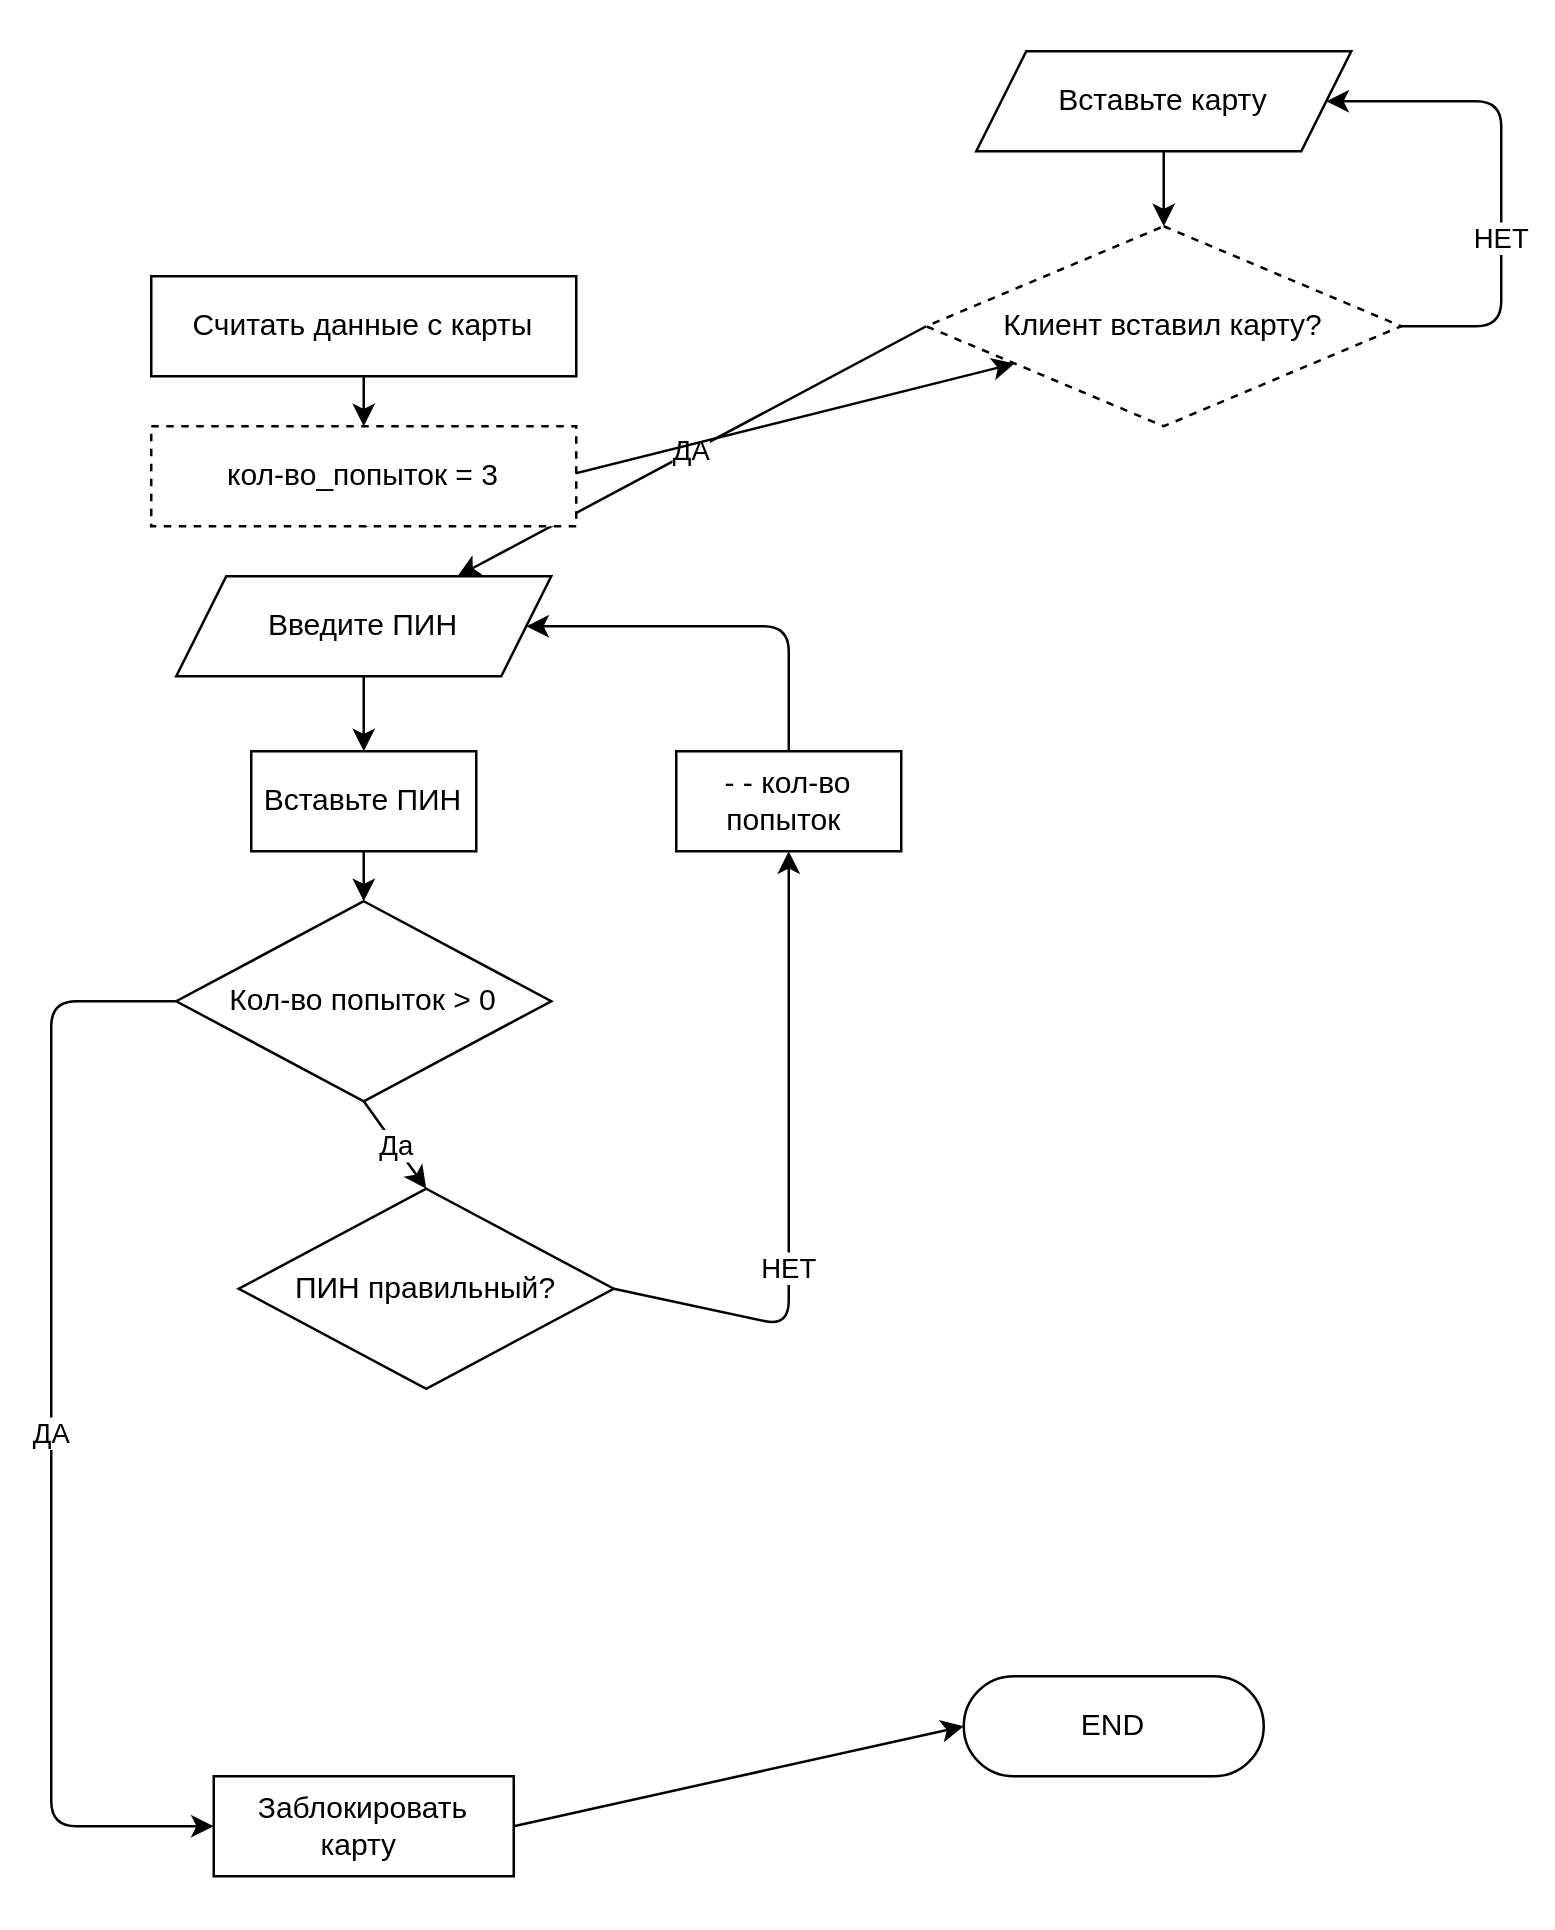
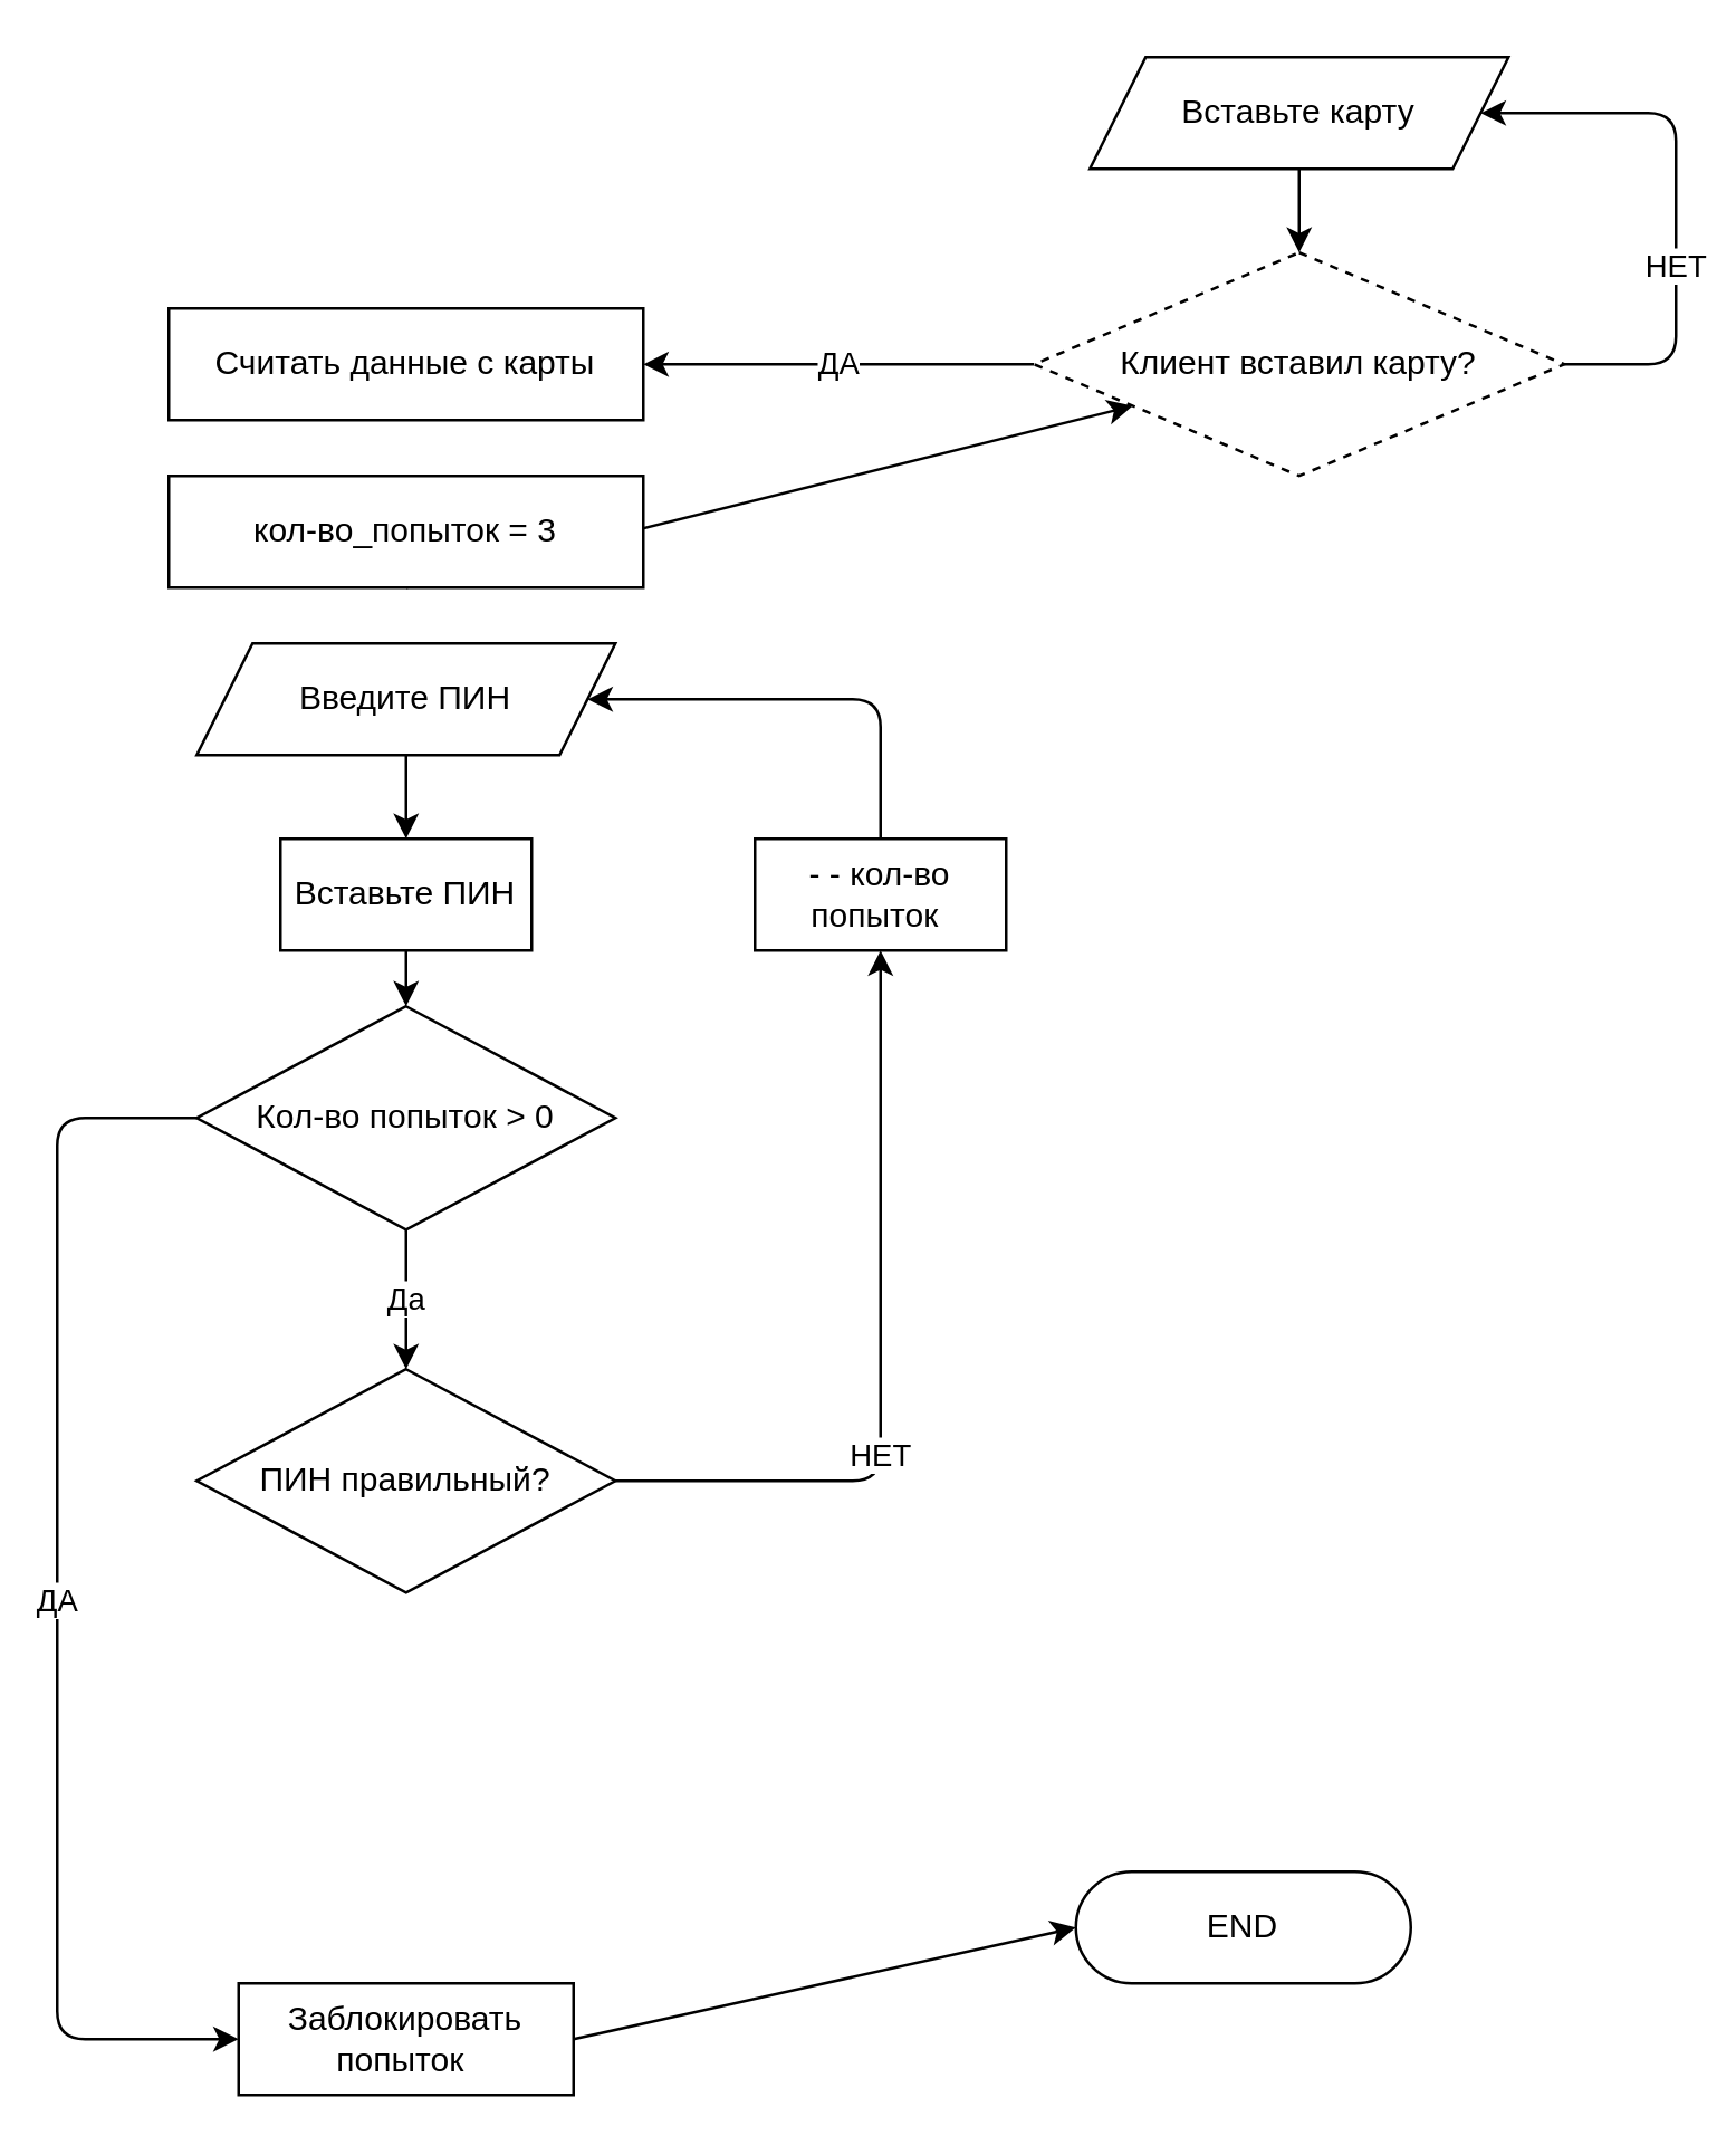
  <mxCell id="0" />
  <mxCell id="1" parent="0" />
  <mxCell id="2" value="END" style="rounded=1;whiteSpace=wrap;html=1;arcSize=50;" parent="1" vertex="1"><mxGeometry x="385" y="670" width="120" height="40" as="geometry" /></mxCell>
  <mxCell id="3" style="edgeStyle=none;html=1;exitX=0.5;exitY=1;exitDx=0;exitDy=0;entryX=0.5;entryY=0;entryDx=0;entryDy=0;" edge="1" parent="1" source="4" target="9"><mxGeometry relative="1" as="geometry" /></mxCell>
  <mxCell id="4" value="Вставьте карту" style="shape=parallelogram;perimeter=parallelogramPerimeter;whiteSpace=wrap;html=1;fixedSize=1;" vertex="1" parent="1"><mxGeometry x="390" y="20" width="150" height="40" as="geometry" /></mxCell>
- <mxCell id="5" style="edgeStyle=none;html=1;exitX=0.5;exitY=1;exitDx=0;exitDy=0;entryX=0.5;entryY=0;entryDx=0;entryDy=0;" edge="1" parent="1" source="6" target="17"><mxGeometry relative="1" as="geometry" /></mxCell>
  <mxCell id="6" value="Считать данные с карты" style="rounded=0;whiteSpace=wrap;html=1;" vertex="1" parent="1"><mxGeometry x="60" y="110" width="170" height="40" as="geometry" /></mxCell>
- <mxCell id="7" value="ДА" style="edgeStyle=none;html=1;exitX=0;exitY=0.5;exitDx=0;exitDy=0;" edge="1" parent="1" source="9" target="11"><mxGeometry relative="1" as="geometry" /></mxCell>
+ <mxCell id="7" value="ДА" style="edgeStyle=none;html=1;exitX=0;exitY=0.5;exitDx=0;exitDy=0;entryX=1;entryY=0.5;entryDx=0;entryDy=0;" edge="1" parent="1" source="9" target="6"><mxGeometry relative="1" as="geometry" /></mxCell>
  <mxCell id="8" value="НЕТ" style="edgeStyle=none;html=1;exitX=1;exitY=0.5;exitDx=0;exitDy=0;entryX=1;entryY=0.5;entryDx=0;entryDy=0;" edge="1" parent="1" source="9" target="4"><mxGeometry x="-0.25" relative="1" as="geometry"><Array as="points"><mxPoint x="600" y="130" /><mxPoint x="600" y="40" /></Array><mxPoint as="offset" /></mxGeometry></mxCell>
  <mxCell id="9" value="Клиент вставил карту?" style="rhombus;whiteSpace=wrap;html=1;dashed=1;" vertex="1" parent="1"><mxGeometry x="370" y="90" width="190" height="80" as="geometry" /></mxCell>
  <mxCell id="10" style="edgeStyle=none;html=1;exitX=0.5;exitY=1;exitDx=0;exitDy=0;entryX=0.5;entryY=0;entryDx=0;entryDy=0;" edge="1" parent="1" source="11" target="13"><mxGeometry relative="1" as="geometry" /></mxCell>
  <mxCell id="11" value="Введите ПИН" style="shape=parallelogram;perimeter=parallelogramPerimeter;whiteSpace=wrap;html=1;fixedSize=1;" vertex="1" parent="1"><mxGeometry x="70" y="230" width="150" height="40" as="geometry" /></mxCell>
  <mxCell id="12" style="edgeStyle=none;html=1;exitX=0.5;exitY=1;exitDx=0;exitDy=0;entryX=0.5;entryY=0;entryDx=0;entryDy=0;" edge="1" parent="1" source="13" target="22"><mxGeometry relative="1" as="geometry" /></mxCell>
  <mxCell id="13" value="Вставьте ПИН" style="rounded=0;whiteSpace=wrap;html=1;" vertex="1" parent="1"><mxGeometry x="100" y="300" width="90" height="40" as="geometry" /></mxCell>
  <mxCell id="14" value="НЕТ" style="edgeStyle=none;html=1;exitX=1;exitY=0.5;exitDx=0;exitDy=0;entryX=0.5;entryY=1;entryDx=0;entryDy=0;" edge="1" parent="1" source="15" target="19"><mxGeometry x="-0.273" relative="1" as="geometry"><Array as="points"><mxPoint x="315" y="530" /></Array><mxPoint as="offset" /></mxGeometry></mxCell>
- <mxCell id="15" value="ПИН правильный?" style="rhombus;whiteSpace=wrap;html=1;" vertex="1" parent="1"><mxGeometry x="95" y="475" width="150" height="80" as="geometry" /></mxCell>
+ <mxCell id="15" value="ПИН правильный?" style="rhombus;whiteSpace=wrap;html=1;" vertex="1" parent="1"><mxGeometry x="70" y="490" width="150" height="80" as="geometry" /></mxCell>
  <mxCell id="16" style="edgeStyle=none;html=1;exitX=0.5;exitY=1;exitDx=0;exitDy=0;" edge="1" parent="1" source="17" target="9"><mxGeometry relative="1" as="geometry" /></mxCell>
- <mxCell id="17" value="кол-во_попыток = 3" style="rounded=0;whiteSpace=wrap;html=1;dashed=1;" vertex="1" parent="1"><mxGeometry x="60" y="170" width="170" height="40" as="geometry" /></mxCell>
+ <mxCell id="17" value="кол-во_попыток = 3" style="rounded=0;whiteSpace=wrap;html=1;" vertex="1" parent="1"><mxGeometry x="60" y="170" width="170" height="40" as="geometry" /></mxCell>
  <mxCell id="18" style="edgeStyle=none;html=1;exitX=0.5;exitY=0;exitDx=0;exitDy=0;entryX=1;entryY=0.5;entryDx=0;entryDy=0;" edge="1" parent="1" source="19" target="11"><mxGeometry relative="1" as="geometry"><Array as="points"><mxPoint x="315" y="250" /></Array></mxGeometry></mxCell>
  <mxCell id="19" value="- - кол-во попыток&amp;nbsp;" style="rounded=0;whiteSpace=wrap;html=1;" vertex="1" parent="1"><mxGeometry x="270" y="300" width="90" height="40" as="geometry" /></mxCell>
  <mxCell id="20" value="ДА" style="edgeStyle=none;html=1;exitX=0;exitY=0.5;exitDx=0;exitDy=0;entryX=0;entryY=0.5;entryDx=0;entryDy=0;" edge="1" parent="1" source="22" target="24"><mxGeometry relative="1" as="geometry"><Array as="points"><mxPoint x="20" y="400" /><mxPoint x="20" y="730" /></Array></mxGeometry></mxCell>
  <mxCell id="21" value="Да" style="edgeStyle=none;html=1;exitX=0.5;exitY=1;exitDx=0;exitDy=0;entryX=0.5;entryY=0;entryDx=0;entryDy=0;" edge="1" parent="1" source="22" target="15"><mxGeometry relative="1" as="geometry" /></mxCell>
  <mxCell id="22" value="Кол-во попыток &amp;gt; 0" style="rhombus;whiteSpace=wrap;html=1;" vertex="1" parent="1"><mxGeometry x="70" y="360" width="150" height="80" as="geometry" /></mxCell>
  <mxCell id="23" style="edgeStyle=none;html=1;exitX=1;exitY=0.5;exitDx=0;exitDy=0;entryX=0;entryY=0.5;entryDx=0;entryDy=0;" edge="1" parent="1" source="24" target="2"><mxGeometry relative="1" as="geometry" /></mxCell>
- <mxCell id="24" value="Заблокировать карту&amp;nbsp;" style="rounded=0;whiteSpace=wrap;html=1;" vertex="1" parent="1"><mxGeometry x="85" y="710" width="120" height="40" as="geometry" /></mxCell>
+ <mxCell id="24" value="Заблокировать попыток&amp;nbsp;" style="rounded=0;whiteSpace=wrap;html=1;" vertex="1" parent="1"><mxGeometry x="85" y="710" width="120" height="40" as="geometry" /></mxCell>
